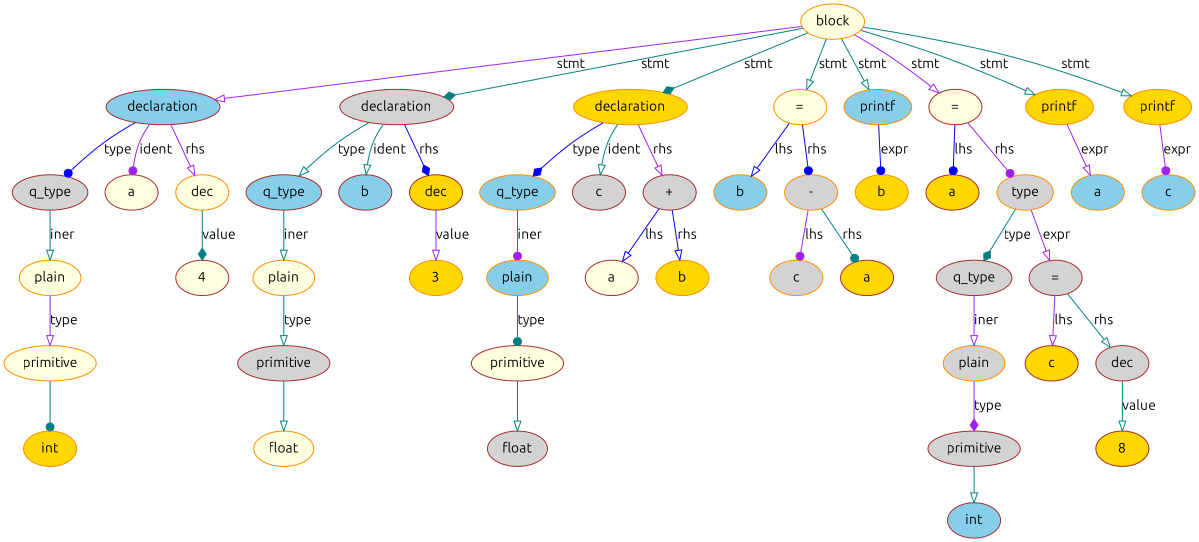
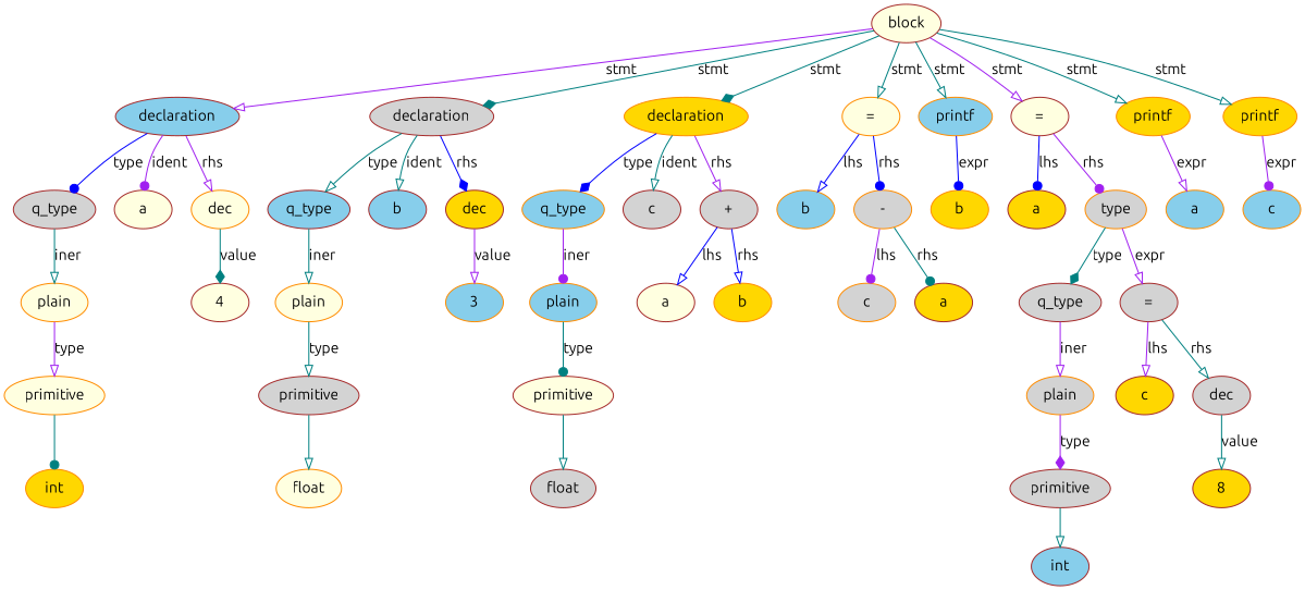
  digraph {
    fontname=Ubuntu
    ordering=out
    node [color=darkorange fillcolor=lightgrey fontname=Ubuntu style=filled]
    edge [arrowhead=onormal color=teal fontname=Ubuntu]
-   n1 [fillcolor=lightyellow label=block]
+   n1 [color=brown fillcolor=lightyellow label=block]
    n2 [color=brown fillcolor=skyblue label=declaration]
    n3 [color=brown label=declaration]
    n4 [fillcolor=gold label=declaration]
    n5 [fillcolor=lightyellow label="="]
    n6 [fillcolor=skyblue label=printf]
    n7 [color=brown fillcolor=lightyellow label="="]
    n8 [fillcolor=gold label=printf]
    n9 [fillcolor=gold label=printf]
    n10 [color=brown label=q_type]
    n11 [color=brown fillcolor=lightyellow label=a]
    n12 [fillcolor=lightyellow label=dec]
    n13 [color=brown fillcolor=skyblue label=q_type]
    n14 [color=brown fillcolor=skyblue label=b]
    n15 [color=brown fillcolor=gold label=dec]
    n16 [fillcolor=skyblue label=q_type]
    n17 [color=brown label=c]
    n18 [color=brown label="+"]
    n19 [fillcolor=skyblue label=b]
    n20 [label="-"]
    n21 [fillcolor=gold label=b]
    n22 [color=brown fillcolor=gold label=a]
    n23 [label=type]
    n24 [fillcolor=skyblue label=a]
    n25 [fillcolor=skyblue label=c]
    n26 [fillcolor=lightyellow label=plain]
    n27 [color=brown fillcolor=lightyellow label=4]
    n28 [fillcolor=lightyellow label=primitive]
    n29 [fillcolor=gold label=int]
    n30 [fillcolor=lightyellow label=plain]
-   n31 [fillcolor=gold label=3]
+   n31 [fillcolor=skyblue label=3]
    n32 [color=brown label=primitive]
    n33 [fillcolor=lightyellow label=float]
    n34 [fillcolor=skyblue label=plain]
    n35 [color=brown fillcolor=lightyellow label=a]
    n36 [fillcolor=gold label=b]
    n37 [color=brown fillcolor=lightyellow label=primitive]
    n38 [color=brown label=float]
    n39 [label=c]
    n40 [color=brown fillcolor=gold label=a]
    n41 [color=brown label=q_type]
    n42 [color=brown label="="]
    n43 [label=plain]
    n44 [color=brown fillcolor=gold label=c]
    n45 [color=brown label=dec]
    n46 [color=brown label=primitive]
    n47 [color=brown fillcolor=skyblue label=int]
    n48 [color=brown fillcolor=gold label=8]
    n1 -> n2 [color=purple label=stmt]
    n1 -> n3 [arrowhead=diamond label=stmt]
    n1 -> n4 [arrowhead=diamond label=stmt]
    n1 -> n5 [label=stmt]
    n1 -> n6 [label=stmt]
    n1 -> n7 [color=purple label=stmt]
    n1 -> n8 [label=stmt]
    n1 -> n9 [label=stmt]
    n2 -> n10 [arrowhead=dot color=blue label=type]
    n2 -> n11 [arrowhead=dot color=purple label=ident]
    n2 -> n12 [color=purple label=rhs]
    n3 -> n13 [label=type]
    n3 -> n14 [label=ident]
    n3 -> n15 [arrowhead=diamond color=blue label=rhs]
    n4 -> n16 [arrowhead=diamond color=blue label=type]
    n4 -> n17 [label=ident]
    n4 -> n18 [color=purple label=rhs]
    n5 -> n19 [color=blue label=lhs]
    n5 -> n20 [arrowhead=dot color=blue label=rhs]
    n6 -> n21 [arrowhead=dot color=blue label=expr]
    n7 -> n22 [arrowhead=dot color=blue label=lhs]
    n7 -> n23 [arrowhead=dot color=purple label=rhs]
    n8 -> n24 [color=purple label=expr]
    n9 -> n25 [arrowhead=dot color=purple label=expr]
    n10 -> n26 [label=iner]
    n12 -> n27 [arrowhead=diamond label=value]
    n13 -> n30 [label=iner]
    n15 -> n31 [color=purple label=value]
    n16 -> n34 [arrowhead=dot color=purple label=iner]
    n18 -> n35 [color=blue label=lhs]
    n18 -> n36 [color=blue label=rhs]
    n20 -> n39 [arrowhead=dot color=purple label=lhs]
    n20 -> n40 [arrowhead=dot label=rhs]
    n23 -> n41 [arrowhead=diamond label=type]
    n23 -> n42 [color=purple label=expr]
    n26 -> n28 [color=purple label=type]
    n28 -> n29 [arrowhead=dot]
    n30 -> n32 [label=type]
    n32 -> n33
    n34 -> n37 [arrowhead=dot label=type]
    n37 -> n38
    n41 -> n43 [color=purple label=iner]
    n42 -> n44 [color=purple label=lhs]
    n42 -> n45 [label=rhs]
    n43 -> n46 [arrowhead=diamond color=purple label=type]
    n45 -> n48 [label=value]
    n46 -> n47
  }
